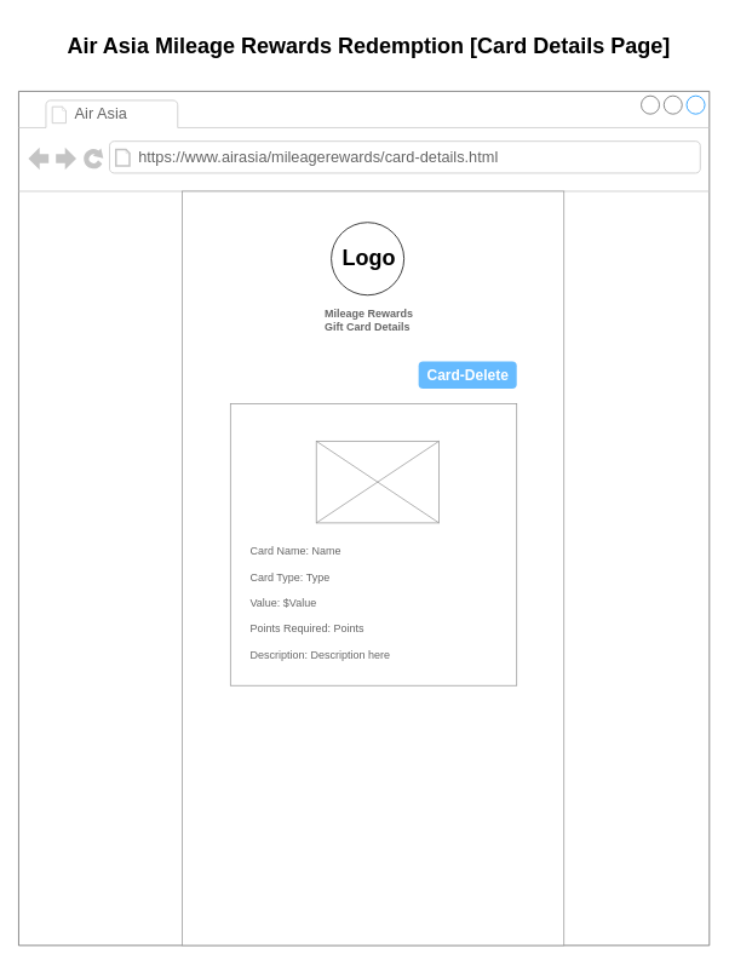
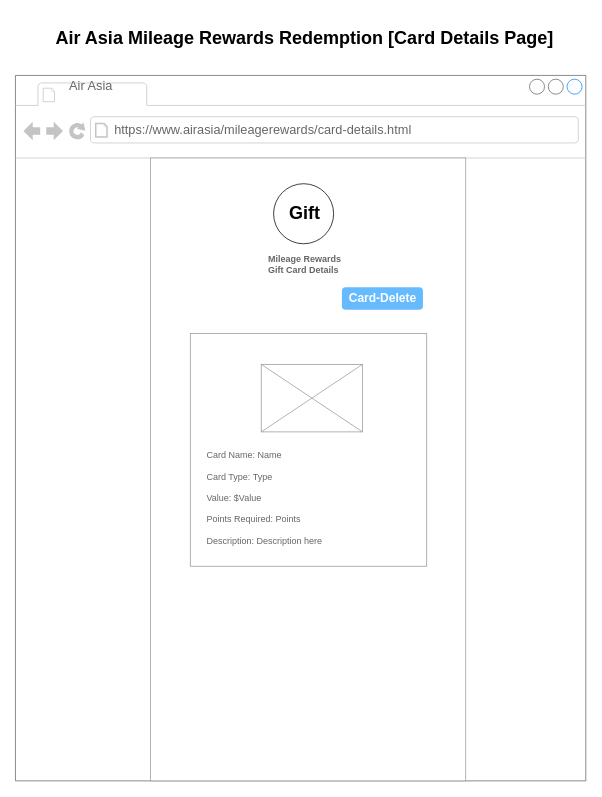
  <mxCell id="0" />
  <mxCell id="1" parent="0" />
  <mxCell id="2" value="" style="strokeWidth=1;shadow=0;dashed=0;align=center;html=1;shape=mxgraph.mockup.containers.browserWindow;rSize=0;strokeColor=#666666;strokeColor2=#008cff;strokeColor3=#c4c4c4;mainText=,;recursiveResize=0;" vertex="1" parent="1"><mxGeometry x="20" y="100" width="760" height="940" as="geometry" /></mxCell>
- <mxCell id="3" value="Air Asia" style="strokeWidth=1;shadow=0;dashed=0;align=center;html=1;shape=mxgraph.mockup.containers.anchor;fontSize=17;fontColor=#666666;align=left;whiteSpace=wrap;" vertex="1" parent="2"><mxGeometry x="60" y="12" width="110" height="26" as="geometry" /></mxCell>
+ <mxCell id="3" value="Air Asia" style="strokeWidth=1;shadow=0;dashed=0;align=center;html=1;shape=mxgraph.mockup.containers.anchor;fontSize=17;fontColor=#666666;align=left;whiteSpace=wrap;" vertex="1" parent="2"><mxGeometry x="70" y="2" width="110" height="26" as="geometry" /></mxCell>
  <mxCell id="4" value="https://www.airasia/mileagerewards/card-details.html" style="strokeWidth=1;shadow=0;dashed=0;align=center;html=1;shape=mxgraph.mockup.containers.anchor;rSize=0;fontSize=17;fontColor=#666666;align=left;" vertex="1" parent="2"><mxGeometry x="130" y="60" width="250" height="26" as="geometry" /></mxCell>
  <mxCell id="5" value="" style="strokeWidth=1;shadow=0;dashed=0;align=center;html=1;shape=mxgraph.mockup.forms.rrect;rSize=0;strokeColor=#999999;fillColor=#ffffff;" vertex="1" parent="2"><mxGeometry x="180" y="110" width="420" height="830" as="geometry" /></mxCell>
  <mxCell id="6" value="&lt;b&gt;Mileage Rewards&lt;/b&gt;&lt;div&gt;&lt;b&gt;Gift Card Details&lt;/b&gt;&lt;/div&gt;" style="strokeWidth=1;shadow=0;dashed=0;align=center;html=1;shape=mxgraph.mockup.forms.anchor;fontSize=12;fontColor=#666666;align=left;resizeWidth=1;spacingLeft=0;" vertex="1" parent="5"><mxGeometry width="273" height="40" relative="1" as="geometry"><mxPoint x="155" y="122" as="offset" /></mxGeometry></mxCell>
  <mxCell id="7" value="" style="strokeWidth=1;shadow=0;dashed=0;align=center;html=1;shape=mxgraph.mockup.forms.rrect;rSize=0;strokeColor=#999999;fontColor=#666666;align=left;spacingLeft=5;resizeWidth=1;" vertex="1" parent="5"><mxGeometry width="315" height="310" relative="1" as="geometry"><mxPoint x="53" y="234" as="offset" /></mxGeometry></mxCell>
  <mxCell id="8" value="Card Name: Name&lt;div&gt;&lt;br&gt;&lt;/div&gt;&lt;div&gt;Card Type: Type&lt;/div&gt;&lt;div&gt;&lt;br&gt;&lt;/div&gt;&lt;div&gt;Value: $Value&lt;/div&gt;&lt;div&gt;&lt;br&gt;&lt;/div&gt;&lt;div&gt;Points Required: Points&lt;/div&gt;&lt;div&gt;&lt;br&gt;&lt;/div&gt;&lt;div&gt;Description: Description here&lt;/div&gt;" style="strokeWidth=1;shadow=0;dashed=0;align=center;html=1;shape=mxgraph.mockup.forms.anchor;fontSize=12;fontColor=#666666;align=left;resizeWidth=1;spacingLeft=0;" vertex="1" parent="5"><mxGeometry width="210" height="130" relative="1" as="geometry"><mxPoint x="73" y="388" as="offset" /></mxGeometry></mxCell>
  <mxCell id="9" value="" style="ellipse;whiteSpace=wrap;html=1;aspect=fixed;" vertex="1" parent="5"><mxGeometry x="163.98" y="34.303" width="80" height="80" as="geometry" /></mxCell>
- <mxCell id="10" value="Logo" style="text;strokeColor=none;fillColor=none;html=1;fontSize=24;fontStyle=1;verticalAlign=middle;align=center;" vertex="1" parent="5"><mxGeometry x="100" y="51.61" width="210" height="45.39" as="geometry" /></mxCell>
- <mxCell id="11" value="Card-Delete" style="strokeWidth=1;shadow=0;dashed=0;align=center;html=1;shape=mxgraph.mockup.forms.rrect;rSize=5;strokeColor=none;fontColor=#ffffff;fillColor=#66bbff;fontSize=16;fontStyle=1;" vertex="1" parent="5"><mxGeometry x="260" y="187.3" width="108" height="30" as="geometry" /></mxCell>
+ <mxCell id="10" value="Gift" style="text;strokeColor=none;fillColor=none;html=1;fontSize=24;fontStyle=1;verticalAlign=middle;align=center;" vertex="1" parent="5"><mxGeometry x="100" y="51.61" width="210" height="45.39" as="geometry" /></mxCell>
+ <mxCell id="11" value="Card-Delete" style="strokeWidth=1;shadow=0;dashed=0;align=center;html=1;shape=mxgraph.mockup.forms.rrect;rSize=5;strokeColor=none;fontColor=#ffffff;fillColor=#66bbff;fontSize=16;fontStyle=1;" vertex="1" parent="5"><mxGeometry x="255" y="172.3" width="108" height="30" as="geometry" /></mxCell>
  <mxCell id="12" value="" style="verticalLabelPosition=bottom;shadow=0;dashed=0;align=center;html=1;verticalAlign=top;strokeWidth=1;shape=mxgraph.mockup.graphics.simpleIcon;strokeColor=#999999;" vertex="1" parent="5"><mxGeometry x="147.5" y="275" width="135" height="90" as="geometry" /></mxCell>
  <mxCell id="13" value="Air Asia Mileage Rewards Redemption [Card Details Page]" style="text;strokeColor=none;fillColor=none;html=1;fontSize=24;fontStyle=1;verticalAlign=middle;align=center;" vertex="1" parent="1"><mxGeometry x="355" y="20" width="100" height="60" as="geometry" /></mxCell>
